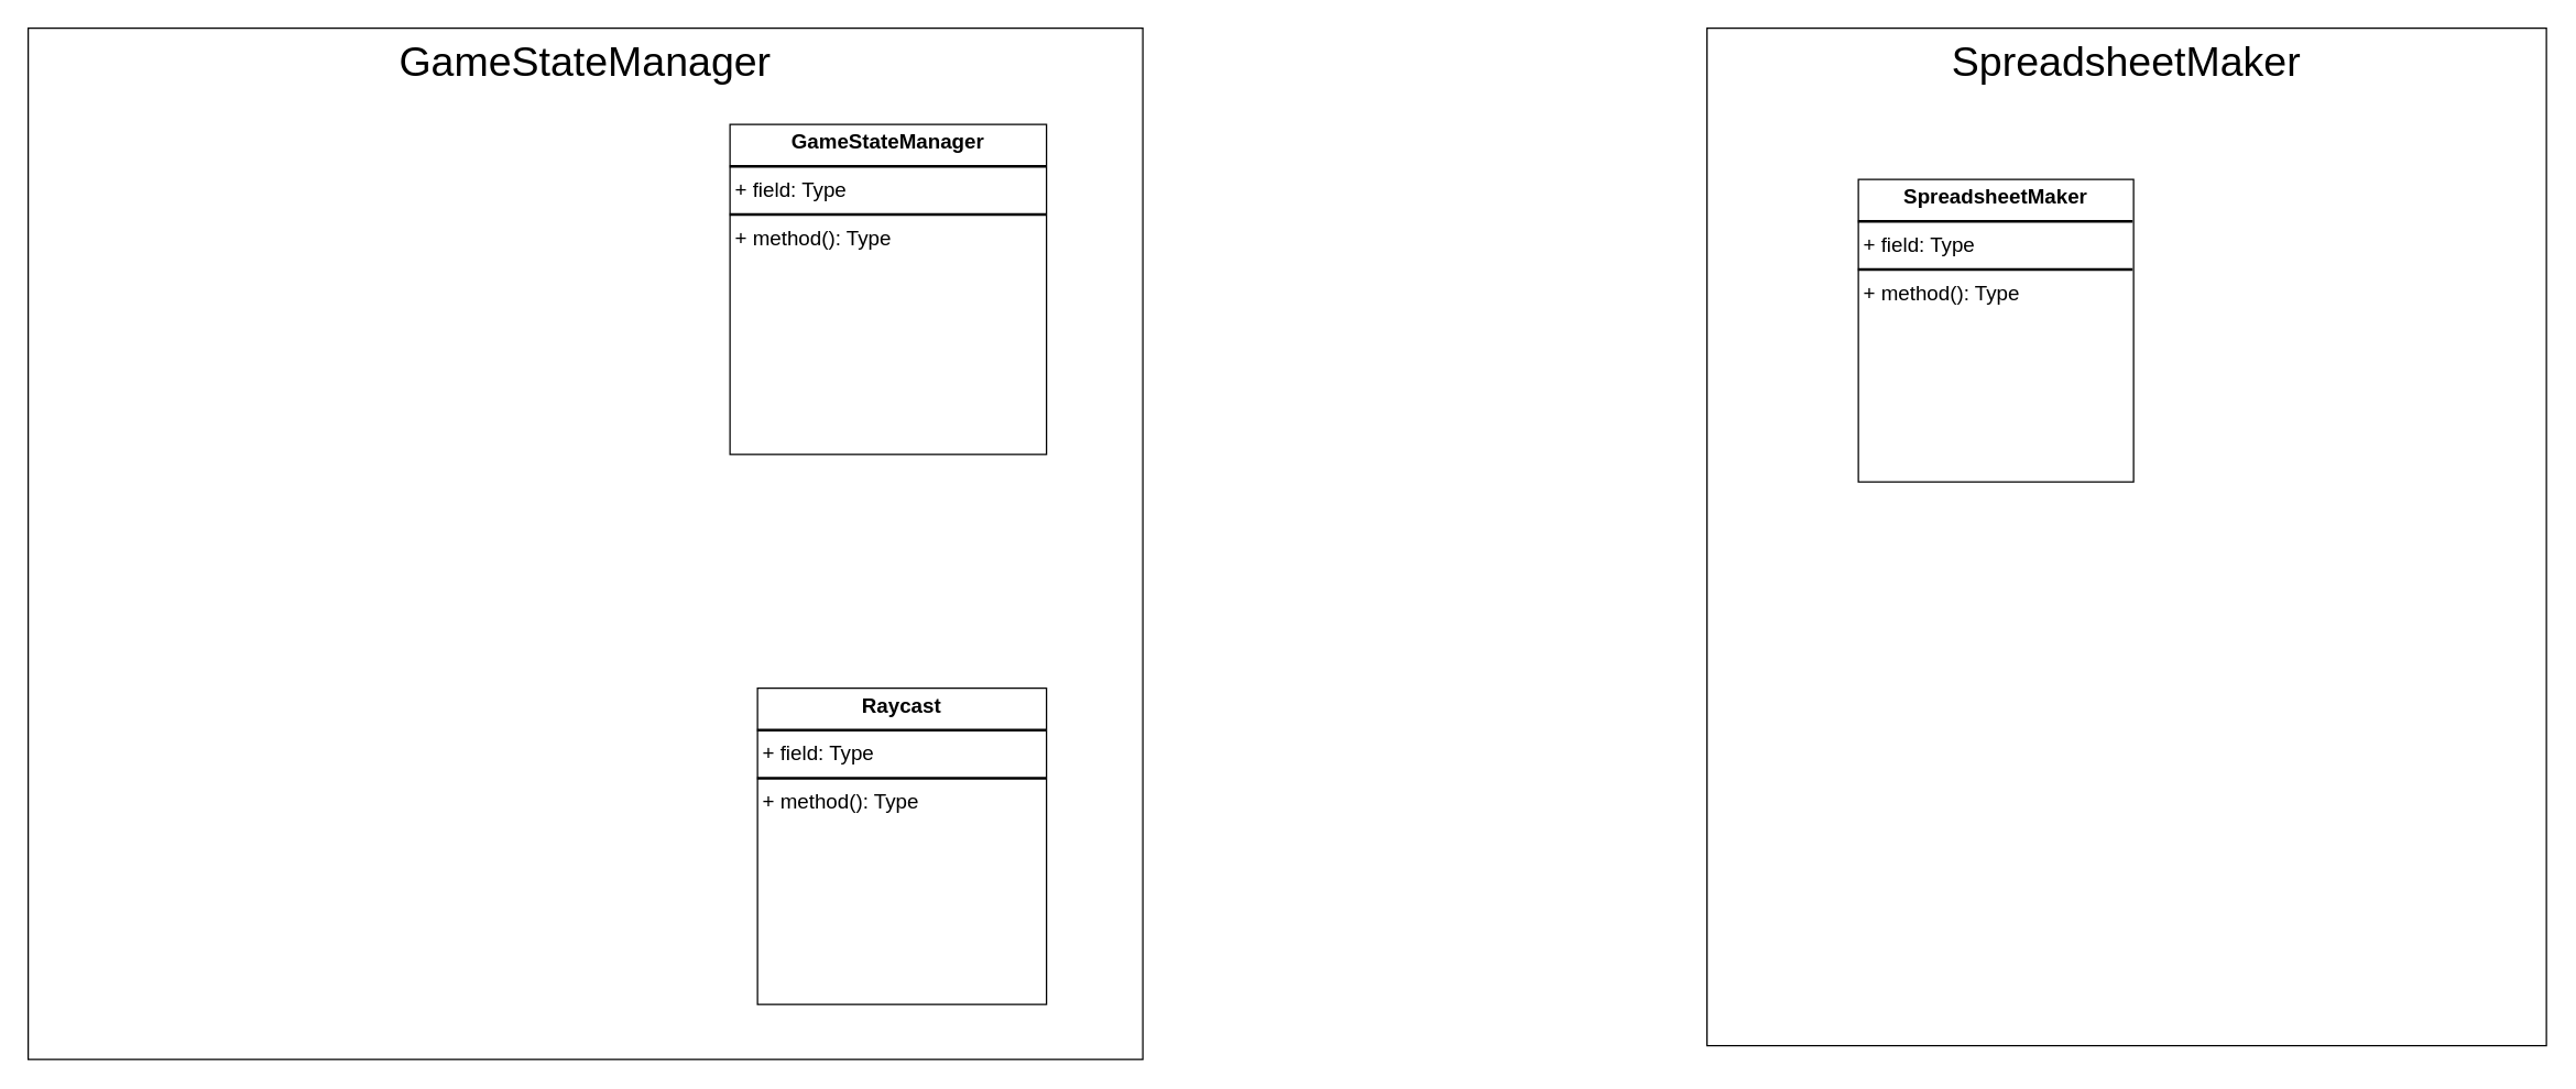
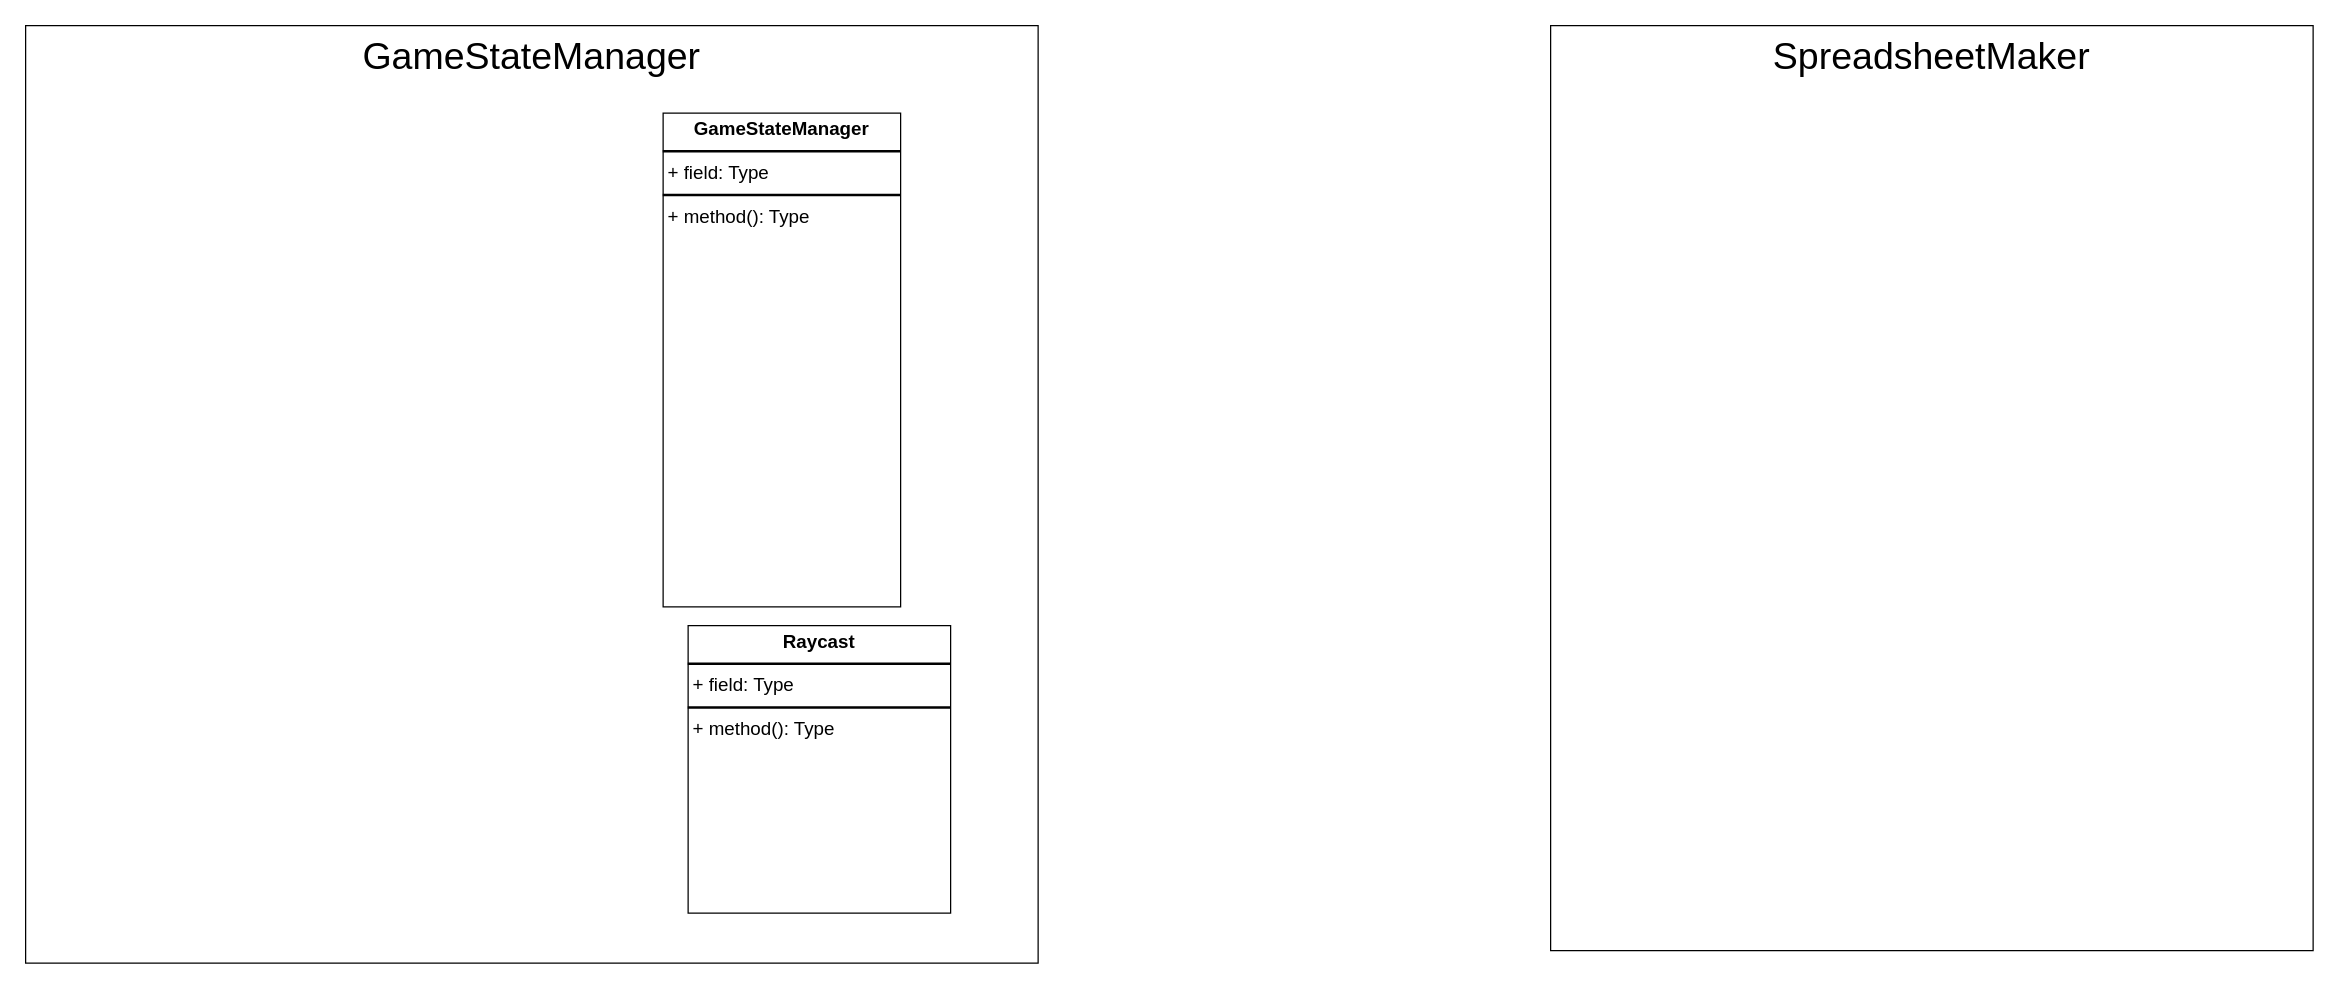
  <mxCell id="0" />
  <mxCell id="1" parent="0" />
  <mxCell id="2" value="GameStateManager&lt;div&gt;&lt;br&gt;&lt;/div&gt;" style="html=1;whiteSpace=wrap;verticalAlign=top;fontSize=30;" vertex="1" parent="1"><mxGeometry x="20" y="20" width="810" height="750" as="geometry" /></mxCell>
  <mxCell id="3" value="&lt;p style=&quot;margin: 4px 0px 0px; text-align: center; font-size: 15px;&quot;&gt;&lt;b style=&quot;font-size: 15px;&quot;&gt;Raycast&lt;/b&gt;&lt;/p&gt;&lt;hr style=&quot;border-style: solid; font-size: 15px;&quot;&gt;&lt;p style=&quot;margin: 0px 0px 0px 4px; font-size: 15px;&quot;&gt;+ field: Type&lt;/p&gt;&lt;hr style=&quot;border-style: solid; font-size: 15px;&quot;&gt;&lt;p style=&quot;margin: 0px 0px 0px 4px; font-size: 15px;&quot;&gt;+ method(): Type&lt;/p&gt;" style="verticalAlign=top;align=left;overflow=fill;html=1;whiteSpace=wrap;fontSize=15;" vertex="1" parent="1"><mxGeometry x="550" y="500" width="210" height="230" as="geometry" /></mxCell>
- <mxCell id="4" value="&lt;p style=&quot;margin: 4px 0px 0px; text-align: center; font-size: 15px;&quot;&gt;&lt;b style=&quot;font-size: 15px;&quot;&gt;GameStateManager&lt;/b&gt;&lt;/p&gt;&lt;hr style=&quot;border-style: solid; font-size: 15px;&quot;&gt;&lt;p style=&quot;margin: 0px 0px 0px 4px; font-size: 15px;&quot;&gt;+ field: Type&lt;/p&gt;&lt;hr style=&quot;border-style: solid; font-size: 15px;&quot;&gt;&lt;p style=&quot;margin: 0px 0px 0px 4px; font-size: 15px;&quot;&gt;+ method(): Type&lt;/p&gt;" style="verticalAlign=top;align=left;overflow=fill;html=1;whiteSpace=wrap;fontSize=15;" vertex="1" parent="1"><mxGeometry x="530" y="90" width="230" height="240" as="geometry" /></mxCell>
+ <mxCell id="4" value="&lt;p style=&quot;margin: 4px 0px 0px; text-align: center; font-size: 15px;&quot;&gt;&lt;b style=&quot;font-size: 15px;&quot;&gt;GameStateManager&lt;/b&gt;&lt;/p&gt;&lt;hr style=&quot;border-style: solid; font-size: 15px;&quot;&gt;&lt;p style=&quot;margin: 0px 0px 0px 4px; font-size: 15px;&quot;&gt;+ field: Type&lt;/p&gt;&lt;hr style=&quot;border-style: solid; font-size: 15px;&quot;&gt;&lt;p style=&quot;margin: 0px 0px 0px 4px; font-size: 15px;&quot;&gt;+ method(): Type&lt;/p&gt;" style="verticalAlign=top;align=left;overflow=fill;html=1;whiteSpace=wrap;fontSize=15;" vertex="1" parent="1"><mxGeometry x="530" y="90" width="190" height="395" as="geometry" /></mxCell>
  <mxCell id="5" value="SpreadsheetMaker" style="html=1;whiteSpace=wrap;fontSize=30;verticalAlign=top;" vertex="1" parent="1"><mxGeometry x="1240" y="20" width="610" height="740" as="geometry" /></mxCell>
- <mxCell id="6" value="&lt;p style=&quot;margin: 4px 0px 0px; text-align: center; font-size: 15px;&quot;&gt;&lt;b&gt;SpreadsheetMaker&lt;/b&gt;&lt;/p&gt;&lt;hr style=&quot;border-style: solid; font-size: 15px;&quot;&gt;&lt;p style=&quot;margin: 0px 0px 0px 4px; font-size: 15px;&quot;&gt;+ field: Type&lt;/p&gt;&lt;hr style=&quot;border-style: solid; font-size: 15px;&quot;&gt;&lt;p style=&quot;margin: 0px 0px 0px 4px; font-size: 15px;&quot;&gt;+ method(): Type&lt;/p&gt;" style="verticalAlign=top;align=left;overflow=fill;html=1;whiteSpace=wrap;fontSize=15;" vertex="1" parent="1"><mxGeometry x="1350" y="130" width="200" height="220" as="geometry" /></mxCell>
